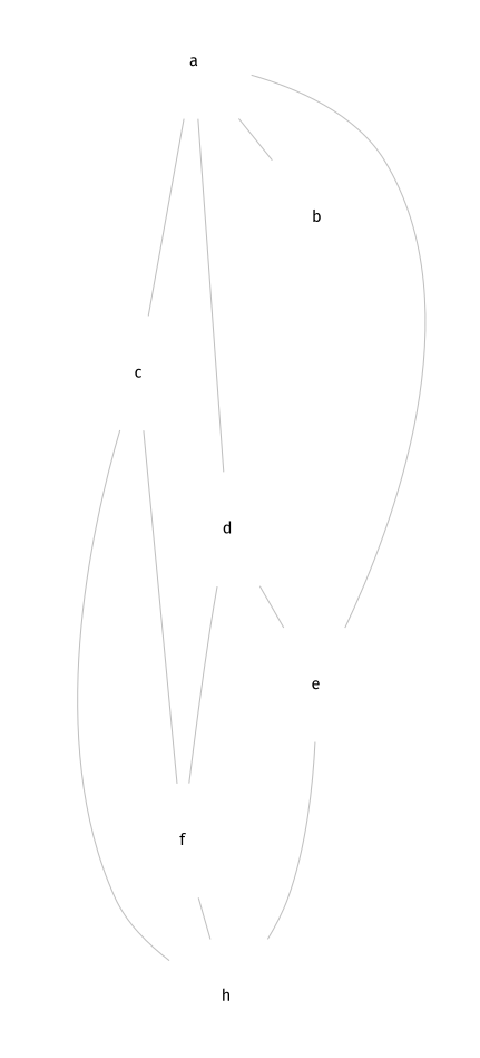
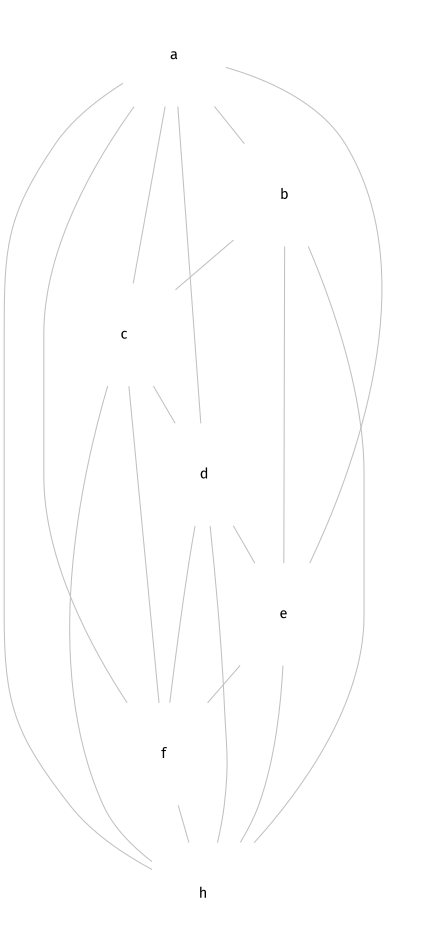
  digraph {
    fontname="Fira Sans"
    node [fontname="Fira Sans" shape=none]
    edge [arrowhead=none color=grey fontname="Fira Sans"]
    a [height=1.3611 width=1.3611]
    b [height=1.3611 width=1.3611]
    c [height=1.3611 width=1.3611]
    d [height=1.3611 width=1.3611]
    e [height=1.3611 width=1.3611]
    f [height=1.3611 width=1.3611]
    h [height=1.3611 width=1.3611]
    a -> b
    a -> c
    a -> d
    a -> e
+   a -> f
+   a -> h
+   b -> c
+   b -> e
+   b -> h
+   c -> d
    c -> f
    c -> h
    d -> e
    d -> f
+   d -> h
+   e -> f
    e -> h
    f -> h
  }
